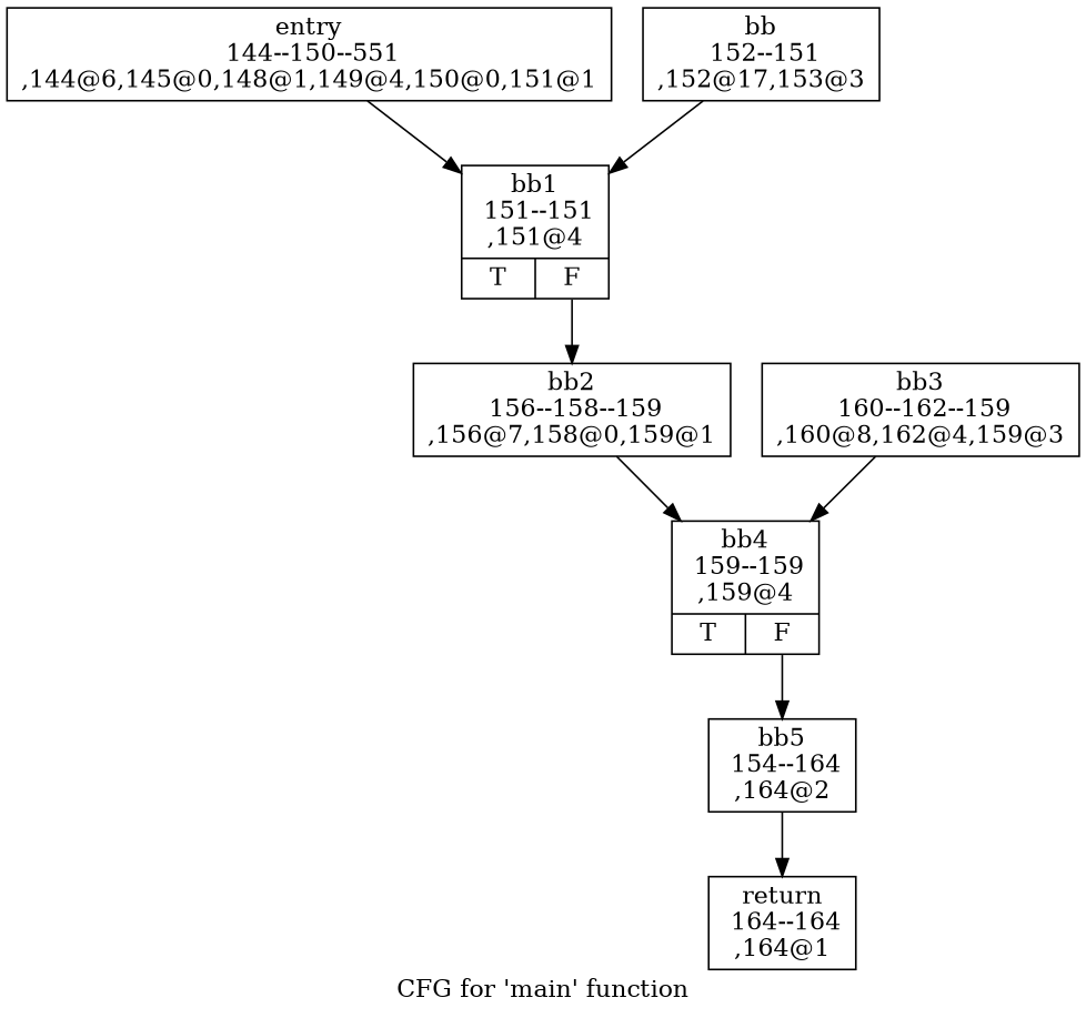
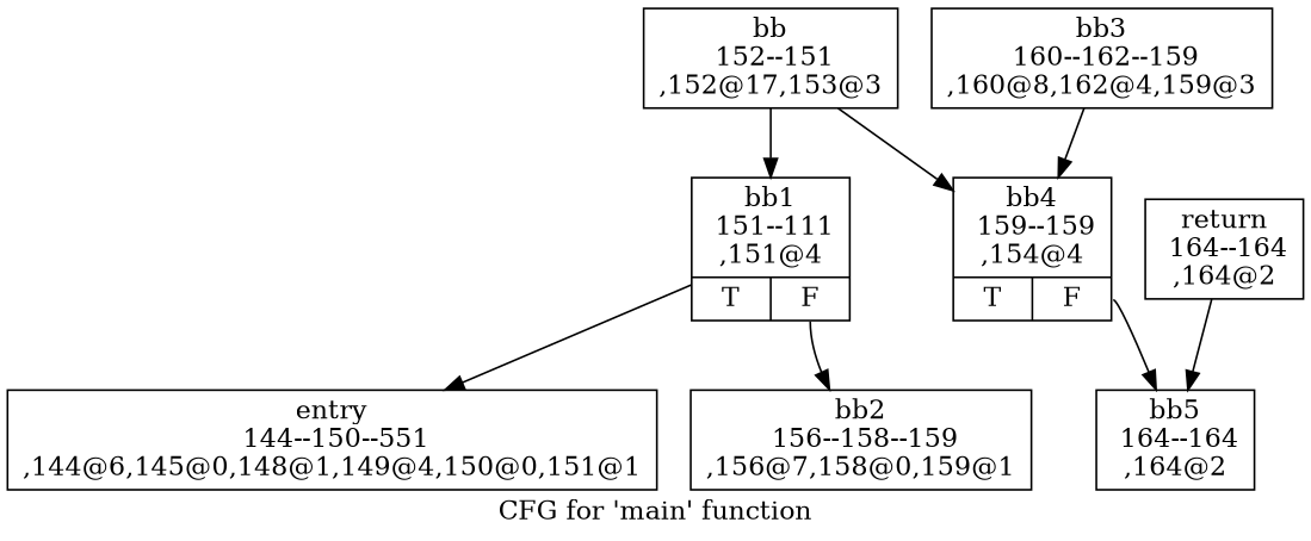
  digraph {
    label="CFG for 'main' function"
    node [shape=record]
    n1 [label="{entry\n 144--150--551\n,144@6,145@0,148@1,149@4,150@0,151@1\n}"]
-   n2 [label="{bb1\n 151--151\n,151@4\n|{<s0>T|<s1>F}}"]
+   n2 [label="{bb1\n 151--111\n,151@4\n|{<s0>T|<s1>F}}"]
    n3 [label="{bb2\n 156--158--159\n,156@7,158@0,159@1\n}"]
    n4 [label="{bb\n 152--151\n,152@17,153@3\n}"]
-   n5 [label="{bb4\n 159--159\n,159@4\n|{<s0>T|<s1>F}}"]
-   n6 [label="{bb5\n 154--164\n,164@2\n}"]
+   n5 [label="{bb4\n 159--159\n,154@4\n|{<s0>T|<s1>F}}"]
+   n6 [label="{bb5\n 164--164\n,164@2\n}"]
    n7 [label="{bb3\n 160--162--159\n,160@8,162@4,159@3\n}"]
-   n8 [label="{return\n 164--164\n,164@1\n}"]
-   n1 -> n2
+   n8 [label="{return\n 164--164\n,164@2\n}"]
+   n2 -> n1
    n2 -> n3 [tailport=s1]
-   n3 -> n5
+   n4 -> n5
    n4 -> n2
    n5 -> n6 [tailport=s1]
-   n6 -> n8
+   n8 -> n6
    n7 -> n5
  }
